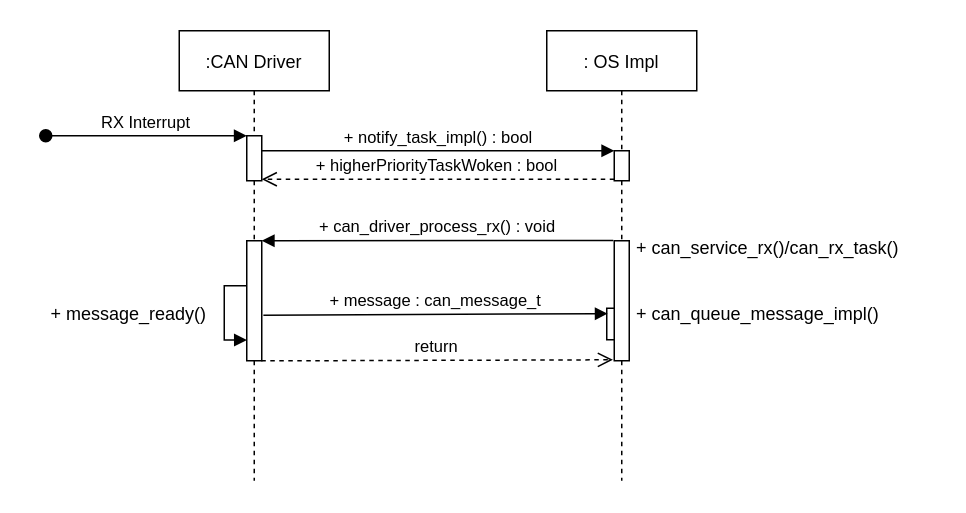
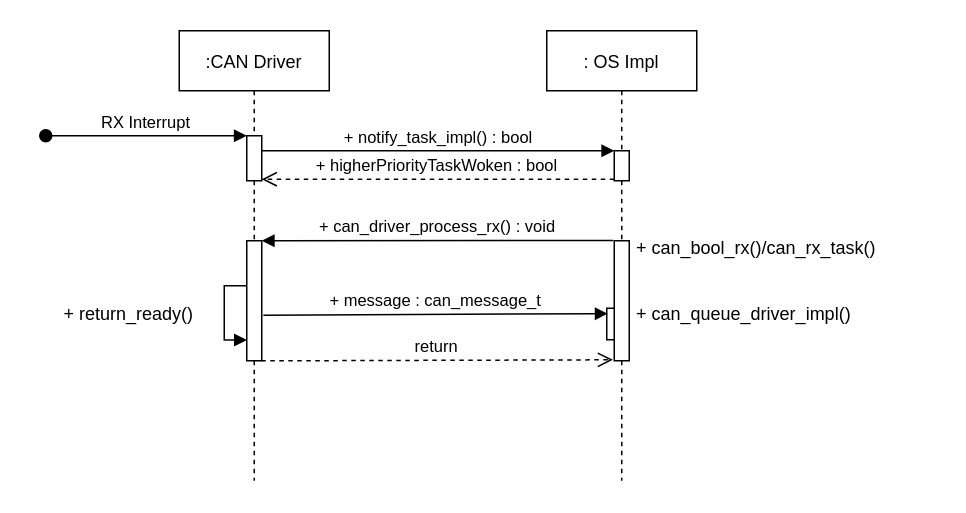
  <mxCell id="0" />
  <mxCell id="1" parent="0" />
  <mxCell id="2" value=": OS Impl" style="shape=umlLifeline;perimeter=lifelinePerimeter;container=1;collapsible=0;recursiveResize=0;rounded=0;shadow=0;strokeWidth=1;" parent="1" vertex="1"><mxGeometry x="364" y="20" width="100" height="300" as="geometry" /></mxCell>
  <mxCell id="3" value="" style="points=[];perimeter=orthogonalPerimeter;rounded=0;shadow=0;strokeWidth=1;" parent="2" vertex="1"><mxGeometry x="45" y="80" width="10" height="20" as="geometry" /></mxCell>
  <mxCell id="4" value="" style="points=[];perimeter=orthogonalPerimeter;rounded=0;shadow=0;strokeWidth=1;" parent="2" vertex="1"><mxGeometry x="40" y="185" width="15" height="21" as="geometry" /></mxCell>
  <mxCell id="5" value="" style="points=[];perimeter=orthogonalPerimeter;rounded=0;shadow=0;strokeWidth=1;" parent="1" vertex="1"><mxGeometry x="409" y="160" width="10" height="80" as="geometry" /></mxCell>
- <mxCell id="6" value="+ can_queue_message_impl()" style="text;html=1;align=left;verticalAlign=middle;resizable=0;points=[];autosize=1;strokeColor=none;fillColor=none;" parent="1" vertex="1"><mxGeometry x="422" y="194" width="190" height="30" as="geometry" /></mxCell>
- <mxCell id="7" value="+ can_service_rx()/can_rx_task()" style="text;html=1;align=left;verticalAlign=middle;resizable=0;points=[];autosize=1;strokeColor=none;fillColor=none;" parent="1" vertex="1"><mxGeometry x="422" y="150" width="200" height="30" as="geometry" /></mxCell>
+ <mxCell id="6" value="+ can_queue_driver_impl()" style="text;html=1;align=left;verticalAlign=middle;resizable=0;points=[];autosize=1;strokeColor=none;fillColor=none;" parent="1" vertex="1"><mxGeometry x="422" y="194" width="190" height="30" as="geometry" /></mxCell>
+ <mxCell id="7" value="+ can_bool_rx()/can_rx_task()" style="text;html=1;align=left;verticalAlign=middle;resizable=0;points=[];autosize=1;strokeColor=none;fillColor=none;" parent="1" vertex="1"><mxGeometry x="422" y="150" width="200" height="30" as="geometry" /></mxCell>
  <mxCell id="8" value=":CAN Driver" style="shape=umlLifeline;perimeter=lifelinePerimeter;container=1;collapsible=0;recursiveResize=0;rounded=0;shadow=0;strokeWidth=1;" parent="1" vertex="1"><mxGeometry x="119" y="20" width="100" height="300" as="geometry" /></mxCell>
  <mxCell id="9" value="" style="points=[];perimeter=orthogonalPerimeter;rounded=0;shadow=0;strokeWidth=1;" parent="8" vertex="1"><mxGeometry x="45" y="70" width="10" height="30" as="geometry" /></mxCell>
  <mxCell id="10" value="RX Interrupt" style="verticalAlign=bottom;startArrow=oval;endArrow=block;startSize=8;shadow=0;strokeWidth=1;" parent="8" target="9" edge="1"><mxGeometry relative="1" as="geometry"><mxPoint x="-89" y="70" as="sourcePoint" /></mxGeometry></mxCell>
  <mxCell id="11" value="+ higherPriorityTaskWoken : bool" style="verticalAlign=bottom;endArrow=open;dashed=1;endSize=8;exitX=0;exitY=0.95;shadow=0;strokeWidth=1;" parent="1" source="3" target="9" edge="1"><mxGeometry relative="1" as="geometry"><mxPoint x="274" y="176" as="targetPoint" /></mxGeometry></mxCell>
  <mxCell id="12" value="+ notify_task_impl() : bool" style="verticalAlign=bottom;endArrow=block;entryX=0;entryY=0;shadow=0;strokeWidth=1;" parent="1" source="9" target="3" edge="1"><mxGeometry relative="1" as="geometry"><mxPoint x="274" y="100" as="sourcePoint" /></mxGeometry></mxCell>
  <mxCell id="13" value="return" style="verticalAlign=bottom;endArrow=open;dashed=1;endSize=8;exitX=0.97;exitY=1.001;shadow=0;strokeWidth=1;exitDx=0;exitDy=0;exitPerimeter=0;entryX=-0.088;entryY=0.992;entryDx=0;entryDy=0;entryPerimeter=0;" parent="1" source="14" target="5" edge="1"><mxGeometry relative="1" as="geometry"><mxPoint x="239" y="327" as="targetPoint" /></mxGeometry></mxCell>
  <mxCell id="14" value="" style="points=[];perimeter=orthogonalPerimeter;rounded=0;shadow=0;strokeWidth=1;" parent="1" vertex="1"><mxGeometry x="164" y="160" width="10" height="80" as="geometry" /></mxCell>
  <mxCell id="15" value="+ can_driver_process_rx() : void" style="verticalAlign=bottom;endArrow=block;entryX=1;entryY=0;shadow=0;strokeWidth=1;exitX=-0.065;exitY=-0.002;exitDx=0;exitDy=0;exitPerimeter=0;" parent="1" source="5" target="14" edge="1"><mxGeometry relative="1" as="geometry"><mxPoint x="239" y="159" as="sourcePoint" /></mxGeometry></mxCell>
  <mxCell id="16" style="edgeStyle=orthogonalEdgeStyle;rounded=0;orthogonalLoop=1;jettySize=auto;html=1;entryX=0.01;entryY=0.827;entryDx=0;entryDy=0;entryPerimeter=0;endArrow=block;endFill=1;" parent="1" source="14" target="14" edge="1"><mxGeometry relative="1" as="geometry"><Array as="points"><mxPoint x="149" y="190" /></Array></mxGeometry></mxCell>
- <mxCell id="17" value="+ message_ready()" style="text;html=1;align=center;verticalAlign=middle;resizable=0;points=[];autosize=1;strokeColor=none;fillColor=none;" parent="1" vertex="1"><mxGeometry x="20" y="194" width="130" height="30" as="geometry" /></mxCell>
+ <mxCell id="17" value="+ return_ready()" style="text;html=1;align=center;verticalAlign=middle;resizable=0;points=[];autosize=1;strokeColor=none;fillColor=none;" parent="1" vertex="1"><mxGeometry x="20" y="194" width="130" height="30" as="geometry" /></mxCell>
  <mxCell id="18" value="+ message : can_message_t" style="verticalAlign=bottom;endArrow=block;shadow=0;strokeWidth=1;exitX=1.109;exitY=0.621;exitDx=0;exitDy=0;exitPerimeter=0;entryX=0.042;entryY=0.171;entryDx=0;entryDy=0;entryPerimeter=0;" parent="1" source="14" target="4" edge="1"><mxGeometry relative="1" as="geometry"><mxPoint x="175.09" y="203.28" as="sourcePoint" /><mxPoint x="400" y="203" as="targetPoint" /></mxGeometry></mxCell>
